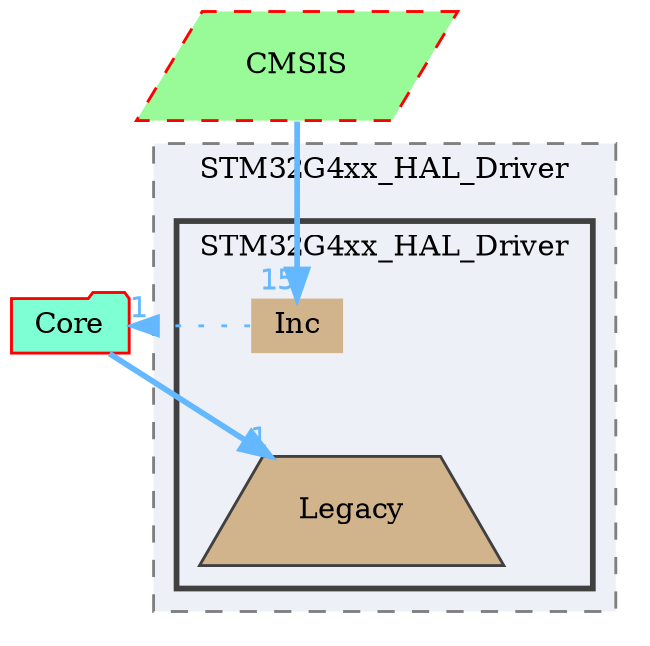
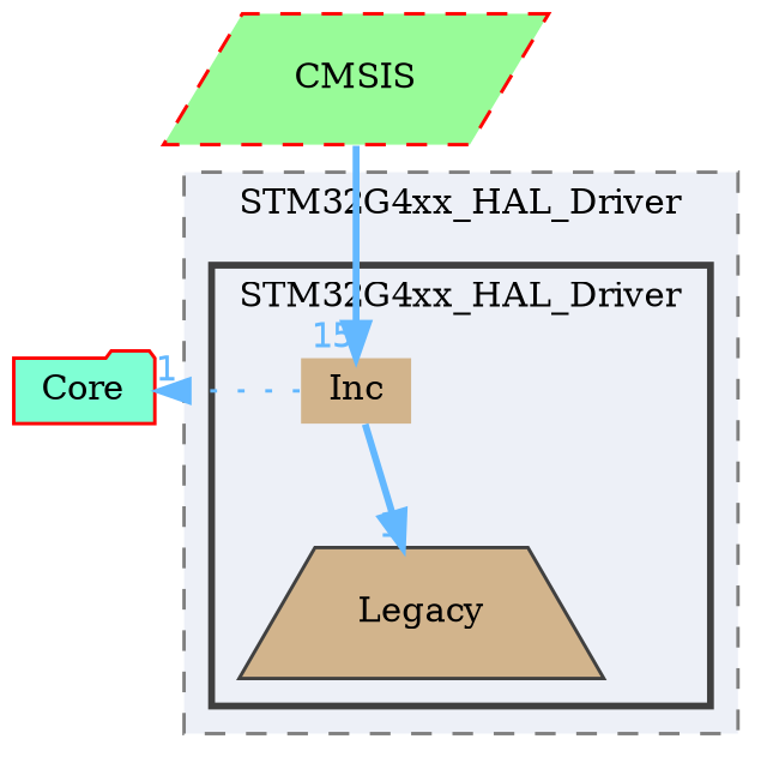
  digraph {
    compound=true
    fontname="DejaVu Serif"
    node [fillcolor=tan fontname="DejaVu Serif" fontsize=10 style=filled color=red]
    edge [color=steelblue1 fontcolor=steelblue1 fontname="DejaVu Serif" fontsize=10 headlabel=1 labeldistance=1.5 labelfontname=Helvetica labelfontsize=10 style=bold]
    n1 [height=0.2 label=Inc shape=plaintext width=0.4 color=""]
    n2 [color=grey25 height=0.2 label=Legacy shape=trapezium width=0.4]
    n3 [fillcolor=aquamarine height=0.2 label=Core shape=folder width=0.4]
    n4 [fillcolor=palegreen height=0.2 label=CMSIS shape=parallelogram style="filled,dashed" width=0.4]
    subgraph cluster_1 {
      bgcolor="#edf0f7"
      fontsize=10
      label=STM32G4xx_HAL_Driver
      pencolor=grey50
      style="filled,dashed"
      subgraph cluster_2 {
        bgcolor="#edf0f7"
        fontsize=10
        label=STM32G4xx_HAL_Driver
        pencolor=grey25
        style="filled,bold"
        n1
        n2
      }
    }
-   n3 -> n2
+   n1 -> n2
    n1 -> n3 [style=dotted]
    n4 -> n1 [headlabel=15]
  }
